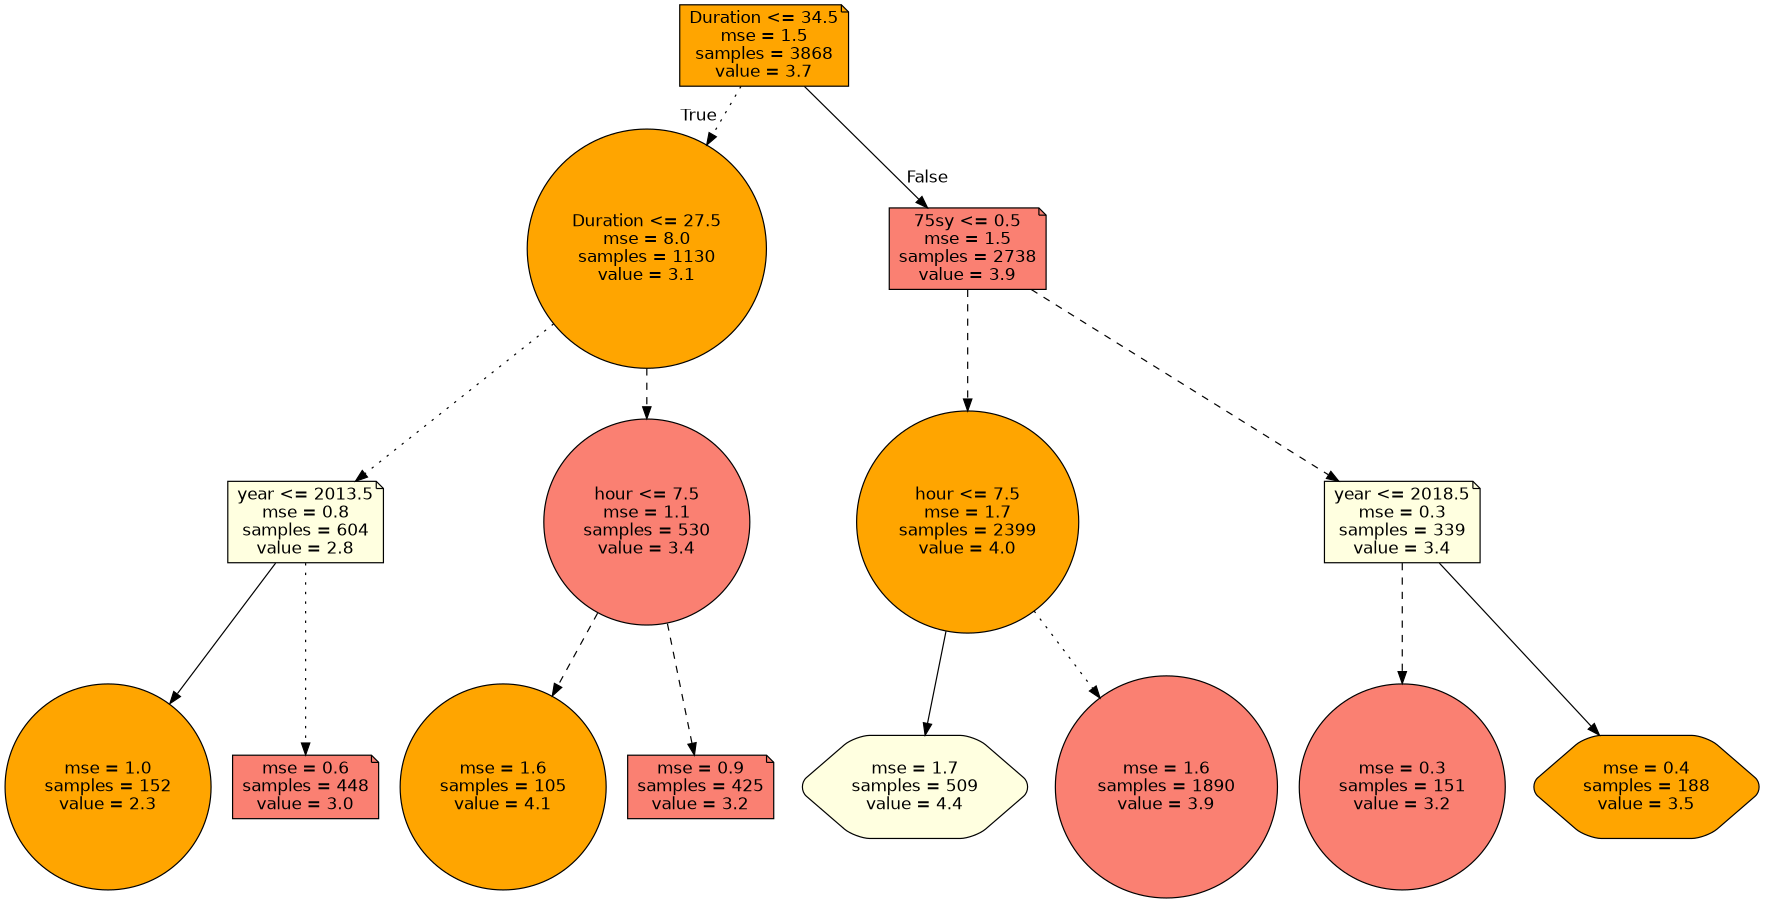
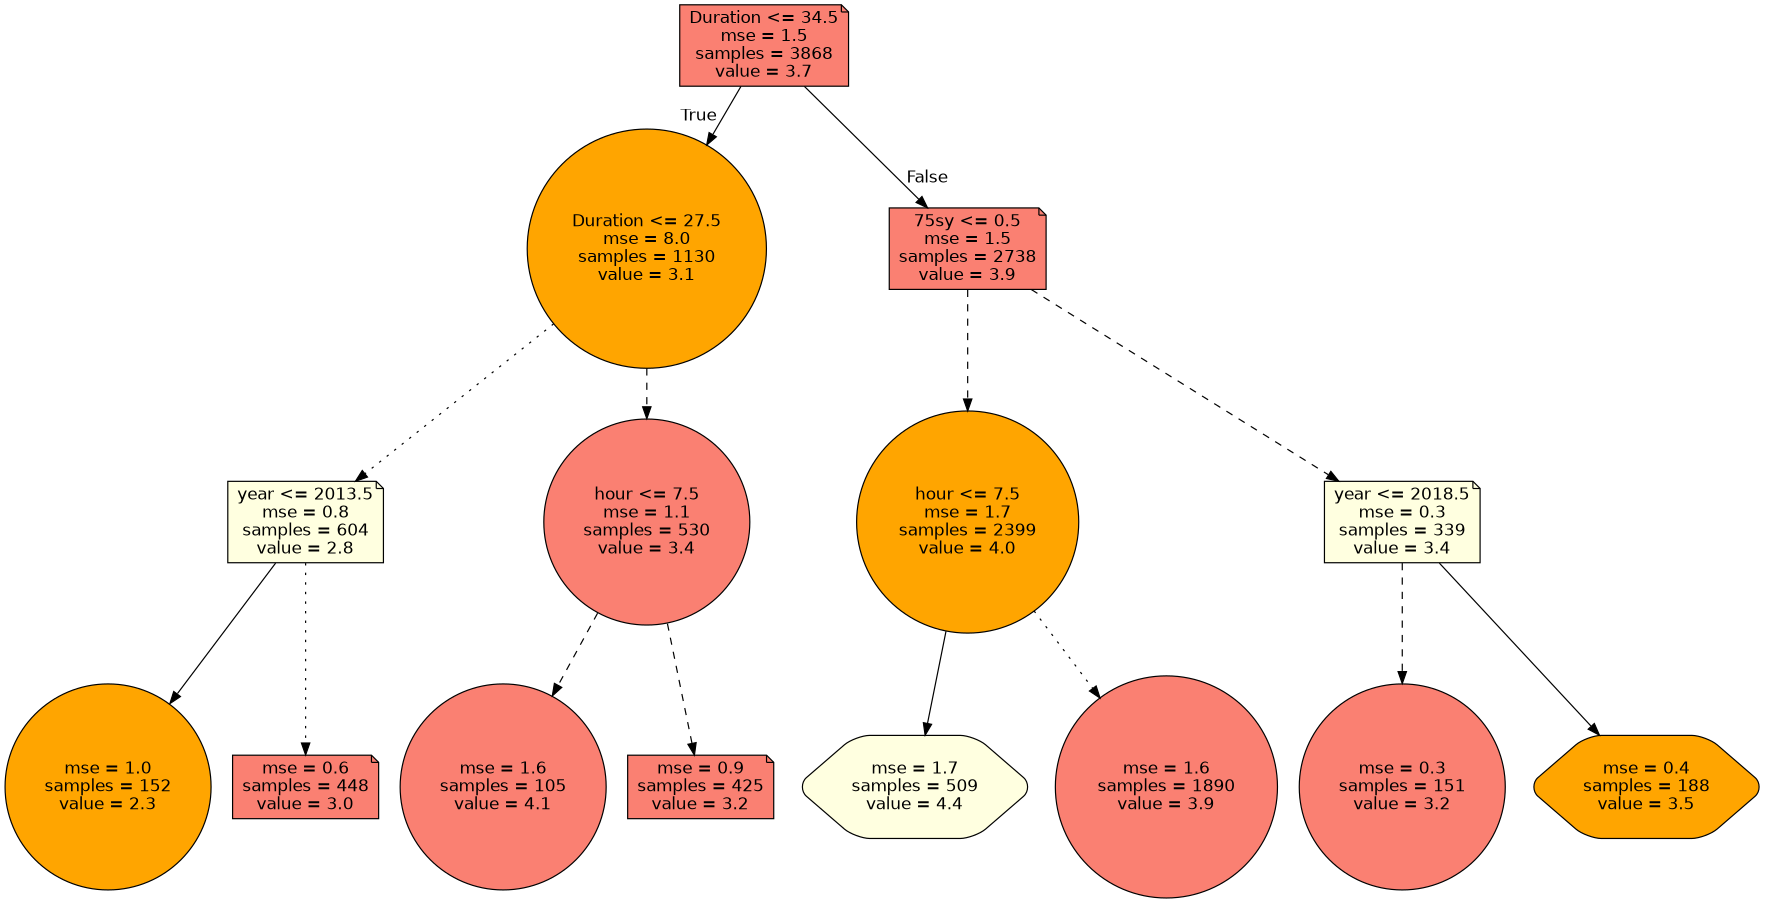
  digraph {
    node [color=black fillcolor=salmon fontname=helvetica shape=circle style="rounded,filled"]
    edge [fontname=helvetica style=dashed]
-   n1 [fillcolor=orange label="Duration <= 34.5\nmse = 1.5\nsamples = 3868\nvalue = 3.7" shape=note]
+   n1 [label="Duration <= 34.5\nmse = 1.5\nsamples = 3868\nvalue = 3.7" shape=note]
    n2 [fillcolor=orange label="Duration <= 27.5\nmse = 8.0\nsamples = 1130\nvalue = 3.1"]
    n3 [label="75sy <= 0.5\nmse = 1.5\nsamples = 2738\nvalue = 3.9" shape=note]
    n4 [fillcolor=lightyellow label="year <= 2013.5\nmse = 0.8\nsamples = 604\nvalue = 2.8" shape=note]
    n5 [label="hour <= 7.5\nmse = 1.1\nsamples = 530\nvalue = 3.4"]
    n6 [fillcolor=orange label="hour <= 7.5\nmse = 1.7\nsamples = 2399\nvalue = 4.0"]
    n7 [fillcolor=lightyellow label="year <= 2018.5\nmse = 0.3\nsamples = 339\nvalue = 3.4" shape=note]
    n8 [fillcolor=orange label="mse = 1.0\nsamples = 152\nvalue = 2.3"]
    n9 [label="mse = 0.6\nsamples = 448\nvalue = 3.0" shape=note]
-   n10 [fillcolor=orange label="mse = 1.6\nsamples = 105\nvalue = 4.1"]
+   n10 [label="mse = 1.6\nsamples = 105\nvalue = 4.1"]
    n11 [label="mse = 0.9\nsamples = 425\nvalue = 3.2" shape=note]
    n12 [fillcolor=lightyellow label="mse = 1.7\nsamples = 509\nvalue = 4.4" shape=hexagon]
    n13 [label="mse = 1.6\nsamples = 1890\nvalue = 3.9"]
    n14 [label="mse = 0.3\nsamples = 151\nvalue = 3.2"]
    n15 [fillcolor=orange label="mse = 0.4\nsamples = 188\nvalue = 3.5" shape=hexagon]
-   n1 -> n2 [headlabel=True labelangle=45 labeldistance=2.5 style=dotted]
+   n1 -> n2 [headlabel=True labelangle=45 labeldistance=2.5 style=solid]
    n1 -> n3 [headlabel=False labelangle=-45 labeldistance=2.5 style=solid]
    n2 -> n4 [style=dotted]
    n2 -> n5
    n3 -> n6
    n3 -> n7
    n4 -> n8 [style=solid]
    n4 -> n9 [style=dotted]
    n5 -> n10
    n5 -> n11
    n6 -> n12 [style=solid]
    n6 -> n13 [style=dotted]
    n7 -> n14
    n7 -> n15 [style=solid]
  }
